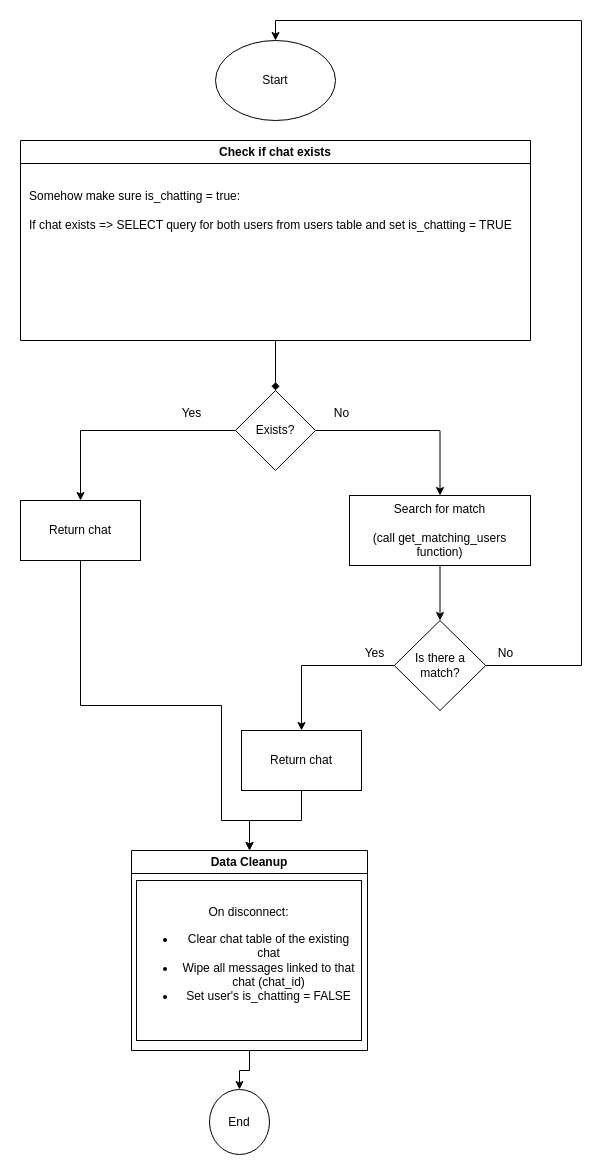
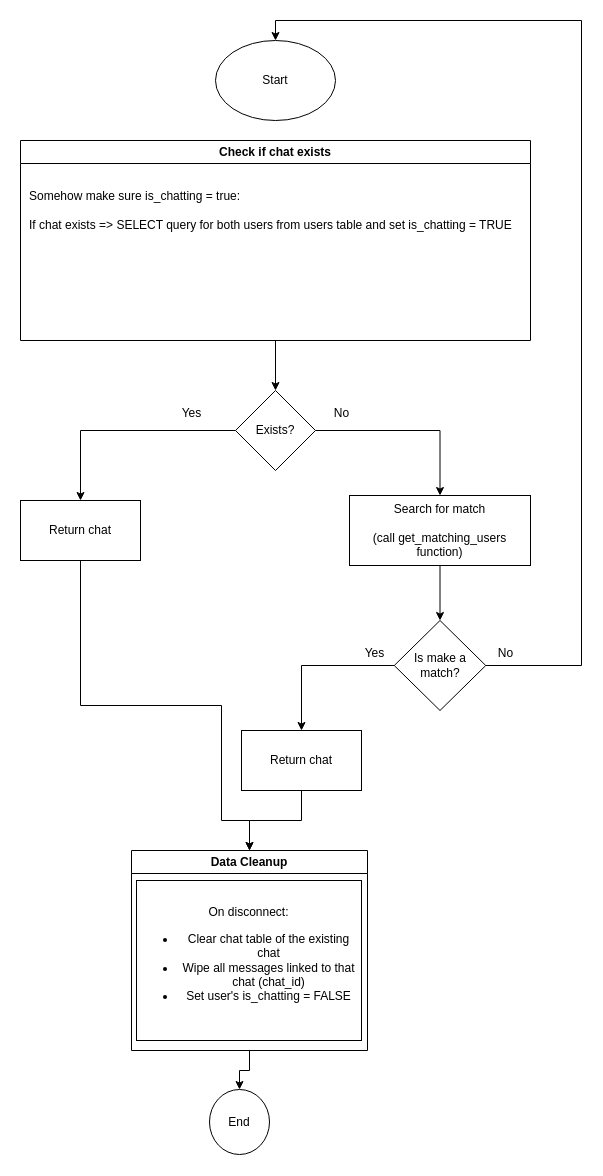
  <mxCell id="0" />
  <mxCell id="1" parent="0" />
  <mxCell id="2" value="Start" style="ellipse;whiteSpace=wrap;html=1;" vertex="1" parent="1"><mxGeometry x="215" y="40" width="120" height="80" as="geometry" /></mxCell>
- <mxCell id="3" style="edgeStyle=orthogonalEdgeStyle;rounded=0;orthogonalLoop=1;jettySize=auto;html=1;exitX=0.5;exitY=1;exitDx=0;exitDy=0;entryX=0.5;entryY=0;entryDx=0;entryDy=0;endArrow=diamond;" edge="1" parent="1" source="4" target="8"><mxGeometry relative="1" as="geometry" /></mxCell>
+ <mxCell id="3" style="edgeStyle=orthogonalEdgeStyle;rounded=0;orthogonalLoop=1;jettySize=auto;html=1;exitX=0.5;exitY=1;exitDx=0;exitDy=0;entryX=0.5;entryY=0;entryDx=0;entryDy=0;" edge="1" parent="1" source="4" target="8"><mxGeometry relative="1" as="geometry" /></mxCell>
  <mxCell id="4" value="Check if chat exists" style="swimlane;whiteSpace=wrap;html=1;" vertex="1" parent="1"><mxGeometry x="20" y="140" width="510" height="200" as="geometry" /></mxCell>
  <mxCell id="5" value="&lt;span style=&quot;background-color: light-dark(#ffffff, var(--ge-dark-color, #121212));&quot;&gt;Somehow make sure is_chatting = true:&lt;/span&gt;&lt;div&gt;&lt;span style=&quot;background-color: light-dark(#ffffff, var(--ge-dark-color, #121212));&quot;&gt;&lt;br&gt;&lt;/span&gt;&lt;/div&gt;&lt;div&gt;&lt;span style=&quot;background-color: light-dark(#ffffff, var(--ge-dark-color, #121212));&quot;&gt;If chat exists =&amp;gt; SELECT query for both users from users table and set is_chatting = TRUE&lt;/span&gt;&lt;/div&gt;" style="text;html=1;align=left;verticalAlign=middle;resizable=0;points=[];autosize=1;strokeColor=none;fillColor=none;" vertex="1" parent="4"><mxGeometry x="7" y="40" width="510" height="60" as="geometry" /></mxCell>
  <mxCell id="6" style="edgeStyle=orthogonalEdgeStyle;rounded=0;orthogonalLoop=1;jettySize=auto;html=1;entryX=0.5;entryY=0;entryDx=0;entryDy=0;" edge="1" parent="1" source="8" target="12"><mxGeometry relative="1" as="geometry" /></mxCell>
  <mxCell id="7" style="edgeStyle=orthogonalEdgeStyle;rounded=0;orthogonalLoop=1;jettySize=auto;html=1;entryX=0.5;entryY=0;entryDx=0;entryDy=0;" edge="1" parent="1" source="8" target="10"><mxGeometry relative="1" as="geometry" /></mxCell>
  <mxCell id="8" value="Exists?" style="rhombus;whiteSpace=wrap;html=1;" vertex="1" parent="1"><mxGeometry x="235" y="390" width="80" height="80" as="geometry" /></mxCell>
  <mxCell id="9" style="edgeStyle=orthogonalEdgeStyle;rounded=0;orthogonalLoop=1;jettySize=auto;html=1;exitX=0.5;exitY=1;exitDx=0;exitDy=0;entryX=0.5;entryY=0;entryDx=0;entryDy=0;" edge="1" parent="1" source="10" target="24"><mxGeometry relative="1" as="geometry"><Array as="points"><mxPoint x="80" y="705" /><mxPoint x="221" y="705" /><mxPoint x="221" y="820" /><mxPoint x="249" y="820" /></Array></mxGeometry></mxCell>
  <mxCell id="10" value="Return chat" style="rounded=0;whiteSpace=wrap;html=1;" vertex="1" parent="1"><mxGeometry x="20" y="500" width="120" height="60" as="geometry" /></mxCell>
  <mxCell id="11" style="edgeStyle=orthogonalEdgeStyle;rounded=0;orthogonalLoop=1;jettySize=auto;html=1;exitX=0.5;exitY=1;exitDx=0;exitDy=0;entryX=0.5;entryY=0;entryDx=0;entryDy=0;" edge="1" parent="1" source="12" target="19"><mxGeometry relative="1" as="geometry" /></mxCell>
  <mxCell id="12" value="Search for match&lt;div&gt;&lt;br&gt;&lt;/div&gt;&lt;div&gt;(call&amp;nbsp;get_matching_users function)&lt;/div&gt;" style="rounded=0;whiteSpace=wrap;html=1;" vertex="1" parent="1"><mxGeometry x="349" y="495" width="181" height="70" as="geometry" /></mxCell>
  <mxCell id="13" value="No" style="text;html=1;align=center;verticalAlign=middle;resizable=0;points=[];autosize=1;strokeColor=none;fillColor=none;" vertex="1" parent="1"><mxGeometry x="321" y="398" width="40" height="30" as="geometry" /></mxCell>
  <mxCell id="14" value="Yes" style="text;html=1;align=center;verticalAlign=middle;resizable=0;points=[];autosize=1;strokeColor=none;fillColor=none;" vertex="1" parent="1"><mxGeometry x="171" y="398" width="40" height="30" as="geometry" /></mxCell>
  <mxCell id="15" style="edgeStyle=orthogonalEdgeStyle;rounded=0;orthogonalLoop=1;jettySize=auto;html=1;" edge="1" parent="1" source="16" target="24"><mxGeometry relative="1" as="geometry" /></mxCell>
  <mxCell id="16" value="Return chat" style="rounded=0;whiteSpace=wrap;html=1;" vertex="1" parent="1"><mxGeometry x="241" y="730" width="120" height="60" as="geometry" /></mxCell>
  <mxCell id="17" style="edgeStyle=orthogonalEdgeStyle;rounded=0;orthogonalLoop=1;jettySize=auto;html=1;exitX=0;exitY=0.5;exitDx=0;exitDy=0;entryX=0.5;entryY=0;entryDx=0;entryDy=0;" edge="1" parent="1" source="19" target="16"><mxGeometry relative="1" as="geometry" /></mxCell>
  <mxCell id="18" style="edgeStyle=orthogonalEdgeStyle;rounded=0;orthogonalLoop=1;jettySize=auto;html=1;exitX=1;exitY=0.5;exitDx=0;exitDy=0;entryX=0.5;entryY=0;entryDx=0;entryDy=0;" edge="1" parent="1" source="19" target="2"><mxGeometry relative="1" as="geometry"><Array as="points"><mxPoint x="581" y="665" /><mxPoint x="581" y="20" /><mxPoint x="275" y="20" /></Array></mxGeometry></mxCell>
- <mxCell id="19" value="Is there a match?" style="rhombus;whiteSpace=wrap;html=1;" vertex="1" parent="1"><mxGeometry x="393.75" y="620" width="91.5" height="90" as="geometry" /></mxCell>
+ <mxCell id="19" value="Is make a match?" style="rhombus;whiteSpace=wrap;html=1;" vertex="1" parent="1"><mxGeometry x="393.75" y="620" width="91.5" height="90" as="geometry" /></mxCell>
  <mxCell id="20" value="Yes" style="text;html=1;align=center;verticalAlign=middle;resizable=0;points=[];autosize=1;strokeColor=none;fillColor=none;" vertex="1" parent="1"><mxGeometry x="353.75" y="638" width="40" height="30" as="geometry" /></mxCell>
  <mxCell id="21" value="No" style="text;html=1;align=center;verticalAlign=middle;resizable=0;points=[];autosize=1;strokeColor=none;fillColor=none;" vertex="1" parent="1"><mxGeometry x="485.25" y="638" width="40" height="30" as="geometry" /></mxCell>
  <mxCell id="22" value="End" style="ellipse;whiteSpace=wrap;html=1;aspect=fixed;" vertex="1" parent="1"><mxGeometry x="209" y="1089" width="60" height="65" as="geometry" /></mxCell>
  <mxCell id="23" style="edgeStyle=orthogonalEdgeStyle;rounded=0;orthogonalLoop=1;jettySize=auto;html=1;entryX=0.5;entryY=0;entryDx=0;entryDy=0;" edge="1" parent="1" source="24" target="22"><mxGeometry relative="1" as="geometry" /></mxCell>
  <mxCell id="24" value="Data Cleanup" style="swimlane;whiteSpace=wrap;html=1;" vertex="1" parent="1"><mxGeometry x="131" y="850" width="236" height="200" as="geometry"><mxRectangle x="274" y="800" width="110" height="30" as="alternateBounds" /></mxGeometry></mxCell>
  <mxCell id="25" value="&lt;div&gt;On disconnect:&lt;/div&gt;&lt;ul&gt;&lt;li&gt;Clear chat table of the existing chat&lt;/li&gt;&lt;li&gt;Wipe all messages linked to that chat (chat_id)&lt;/li&gt;&lt;li&gt;Set user's is_chatting = FALSE&lt;/li&gt;&lt;/ul&gt;" style="whiteSpace=wrap;html=1;" vertex="1" parent="24"><mxGeometry x="5" y="30" width="225" height="160" as="geometry" /></mxCell>
  <mxCell id="26" value="" style="edgeStyle=orthogonalEdgeStyle;rounded=0;orthogonalLoop=1;jettySize=auto;html=1;" edge="1" parent="1" target="25"><mxGeometry relative="1" as="geometry" /></mxCell>
